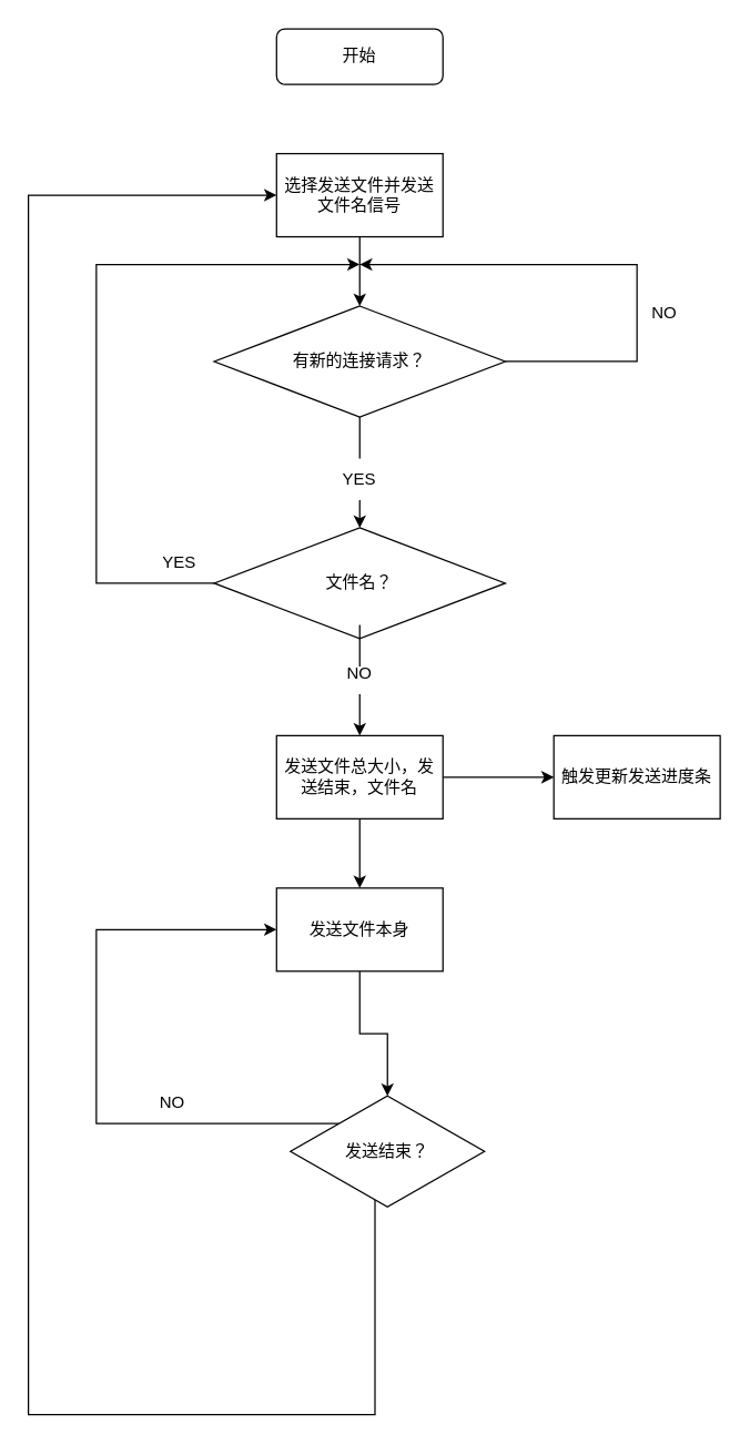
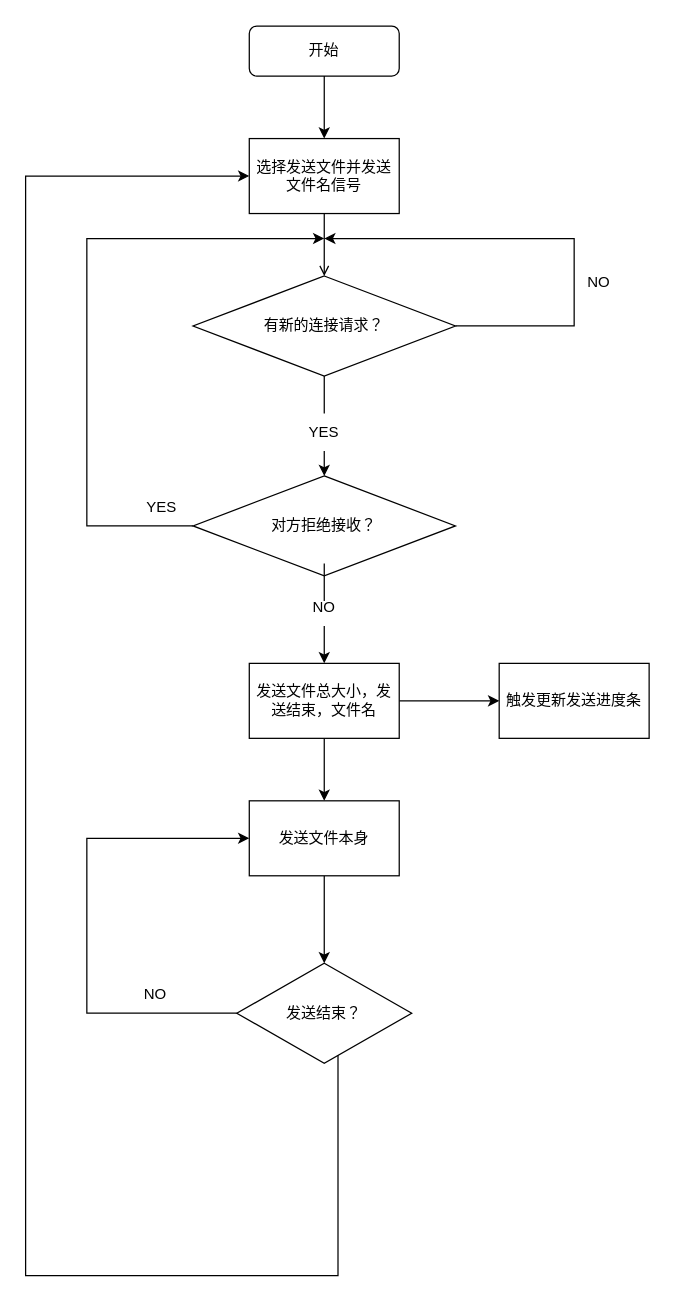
  <mxCell id="0" />
  <mxCell id="1" parent="0" />
+ <mxCell id="2" value="" style="edgeStyle=orthogonalEdgeStyle;rounded=0;orthogonalLoop=1;jettySize=auto;html=1;" edge="1" parent="1" source="3" target="5"><mxGeometry relative="1" as="geometry" /></mxCell>
  <mxCell id="3" value="开始" style="rounded=1;whiteSpace=wrap;html=1;fontSize=12;glass=0;strokeWidth=1;shadow=0;" parent="1" vertex="1"><mxGeometry x="199" y="20" width="120" height="40" as="geometry" /></mxCell>
- <mxCell id="4" value="" style="edgeStyle=orthogonalEdgeStyle;rounded=0;orthogonalLoop=1;jettySize=auto;html=1;" parent="1" source="5" target="8" edge="1"><mxGeometry relative="1" as="geometry" /></mxCell>
+ <mxCell id="4" value="" style="edgeStyle=orthogonalEdgeStyle;rounded=0;orthogonalLoop=1;jettySize=auto;html=1;endArrow=open;" parent="1" source="5" target="8" edge="1"><mxGeometry relative="1" as="geometry" /></mxCell>
  <mxCell id="5" value="选择发送文件并发送文件名信号" style="rounded=0;whiteSpace=wrap;html=1;" parent="1" vertex="1"><mxGeometry x="199" y="110" width="120" height="60" as="geometry" /></mxCell>
  <mxCell id="6" value="" style="edgeStyle=orthogonalEdgeStyle;rounded=0;orthogonalLoop=1;jettySize=auto;html=1;startArrow=none;" parent="1" source="24" target="11" edge="1"><mxGeometry relative="1" as="geometry"><Array as="points"><mxPoint x="259" y="360" /><mxPoint x="259" y="360" /></Array></mxGeometry></mxCell>
  <mxCell id="7" style="edgeStyle=orthogonalEdgeStyle;rounded=0;orthogonalLoop=1;jettySize=auto;html=1;" parent="1" source="8" edge="1"><mxGeometry relative="1" as="geometry"><mxPoint x="259" y="190" as="targetPoint" /><Array as="points"><mxPoint x="459" y="260" /><mxPoint x="459" y="190" /></Array></mxGeometry></mxCell>
  <mxCell id="8" value="有新的连接请求？" style="rhombus;whiteSpace=wrap;html=1;rounded=0;" parent="1" vertex="1"><mxGeometry x="154" y="220" width="210" height="80" as="geometry" /></mxCell>
  <mxCell id="9" style="edgeStyle=orthogonalEdgeStyle;rounded=0;orthogonalLoop=1;jettySize=auto;html=1;" parent="1" source="11" edge="1"><mxGeometry relative="1" as="geometry"><mxPoint x="259" y="190" as="targetPoint" /><Array as="points"><mxPoint x="69" y="420" /><mxPoint x="69" y="190" /></Array></mxGeometry></mxCell>
  <mxCell id="10" style="edgeStyle=orthogonalEdgeStyle;rounded=0;orthogonalLoop=1;jettySize=auto;html=1;entryX=0.5;entryY=0;entryDx=0;entryDy=0;startArrow=none;" parent="1" source="26" target="14" edge="1"><mxGeometry relative="1" as="geometry"><mxPoint x="259" y="510" as="targetPoint" /></mxGeometry></mxCell>
- <mxCell id="11" value="文件名？" style="rhombus;whiteSpace=wrap;html=1;rounded=0;" parent="1" vertex="1"><mxGeometry x="154" y="380" width="210" height="80" as="geometry" /></mxCell>
+ <mxCell id="11" value="对方拒绝接收？" style="rhombus;whiteSpace=wrap;html=1;rounded=0;" parent="1" vertex="1"><mxGeometry x="154" y="380" width="210" height="80" as="geometry" /></mxCell>
  <mxCell id="12" value="" style="edgeStyle=orthogonalEdgeStyle;rounded=0;orthogonalLoop=1;jettySize=auto;html=1;" parent="1" source="14" target="15" edge="1"><mxGeometry relative="1" as="geometry" /></mxCell>
  <mxCell id="13" style="edgeStyle=orthogonalEdgeStyle;rounded=0;orthogonalLoop=1;jettySize=auto;html=1;entryX=0.5;entryY=0;entryDx=0;entryDy=0;" parent="1" source="14" target="17" edge="1"><mxGeometry relative="1" as="geometry" /></mxCell>
  <mxCell id="14" value="发送文件总大小，发送结束，文件名" style="rounded=0;whiteSpace=wrap;html=1;" parent="1" vertex="1"><mxGeometry x="199" y="530" width="120" height="60" as="geometry" /></mxCell>
  <mxCell id="15" value="触发更新发送进度条" style="rounded=0;whiteSpace=wrap;html=1;" parent="1" vertex="1"><mxGeometry x="399" y="530" width="120" height="60" as="geometry" /></mxCell>
  <mxCell id="16" value="" style="edgeStyle=orthogonalEdgeStyle;rounded=0;orthogonalLoop=1;jettySize=auto;html=1;" parent="1" source="17" target="20" edge="1"><mxGeometry relative="1" as="geometry" /></mxCell>
  <mxCell id="17" value="发送文件本身" style="rounded=0;whiteSpace=wrap;html=1;" parent="1" vertex="1"><mxGeometry x="199" y="640" width="120" height="60" as="geometry" /></mxCell>
  <mxCell id="18" style="edgeStyle=orthogonalEdgeStyle;rounded=0;orthogonalLoop=1;jettySize=auto;html=1;entryX=0;entryY=0.5;entryDx=0;entryDy=0;" parent="1" source="20" target="17" edge="1"><mxGeometry relative="1" as="geometry"><mxPoint x="-1" y="660" as="targetPoint" /><Array as="points"><mxPoint x="69" y="810" /><mxPoint x="69" y="670" /></Array></mxGeometry></mxCell>
  <mxCell id="19" style="edgeStyle=orthogonalEdgeStyle;rounded=0;orthogonalLoop=1;jettySize=auto;html=1;entryX=0;entryY=0.5;entryDx=0;entryDy=0;" parent="1" source="20" edge="1" target="5"><mxGeometry relative="1" as="geometry"><mxPoint x="270" y="80" as="targetPoint" /><Array as="points"><mxPoint x="270" y="1020" /><mxPoint x="20" y="1020" /><mxPoint x="20" y="140" /></Array></mxGeometry></mxCell>
- <mxCell id="20" value="发送结束？" style="rhombus;whiteSpace=wrap;html=1;rounded=0;" parent="1" vertex="1"><mxGeometry x="209" y="790" width="140" height="80" as="geometry" /></mxCell>
+ <mxCell id="20" value="发送结束？" style="rhombus;whiteSpace=wrap;html=1;rounded=0;" parent="1" vertex="1"><mxGeometry x="189" y="770" width="140" height="80" as="geometry" /></mxCell>
  <mxCell id="21" value="NO" style="text;html=1;strokeColor=none;fillColor=none;align=center;verticalAlign=middle;whiteSpace=wrap;rounded=0;" parent="1" vertex="1"><mxGeometry x="449" y="210" width="60" height="30" as="geometry" /></mxCell>
  <mxCell id="22" value="YES" style="text;html=1;strokeColor=none;fillColor=none;align=center;verticalAlign=middle;whiteSpace=wrap;rounded=0;" parent="1" vertex="1"><mxGeometry x="99" y="390" width="60" height="30" as="geometry" /></mxCell>
  <mxCell id="23" value="NO" style="text;html=1;strokeColor=none;fillColor=none;align=center;verticalAlign=middle;whiteSpace=wrap;rounded=0;" parent="1" vertex="1"><mxGeometry x="94" y="780" width="60" height="30" as="geometry" /></mxCell>
  <mxCell id="24" value="YES" style="text;html=1;strokeColor=none;fillColor=none;align=center;verticalAlign=middle;whiteSpace=wrap;rounded=0;" parent="1" vertex="1"><mxGeometry x="229" y="330" width="60" height="30" as="geometry" /></mxCell>
  <mxCell id="25" value="" style="edgeStyle=orthogonalEdgeStyle;rounded=0;orthogonalLoop=1;jettySize=auto;html=1;endArrow=none;" parent="1" source="8" target="24" edge="1"><mxGeometry relative="1" as="geometry"><mxPoint x="259" y="300" as="sourcePoint" /><mxPoint x="259" y="380" as="targetPoint" /></mxGeometry></mxCell>
  <mxCell id="26" value="NO" style="text;html=1;strokeColor=none;fillColor=none;align=center;verticalAlign=middle;whiteSpace=wrap;rounded=0;" parent="1" vertex="1"><mxGeometry x="229" y="470" width="60" height="30" as="geometry" /></mxCell>
  <mxCell id="27" value="" style="edgeStyle=orthogonalEdgeStyle;rounded=0;orthogonalLoop=1;jettySize=auto;html=1;entryX=0.5;entryY=0;entryDx=0;entryDy=0;endArrow=none;" parent="1" source="11" target="26" edge="1"><mxGeometry relative="1" as="geometry"><mxPoint x="259" y="510" as="targetPoint" /><mxPoint x="259" y="460" as="sourcePoint" /></mxGeometry></mxCell>
